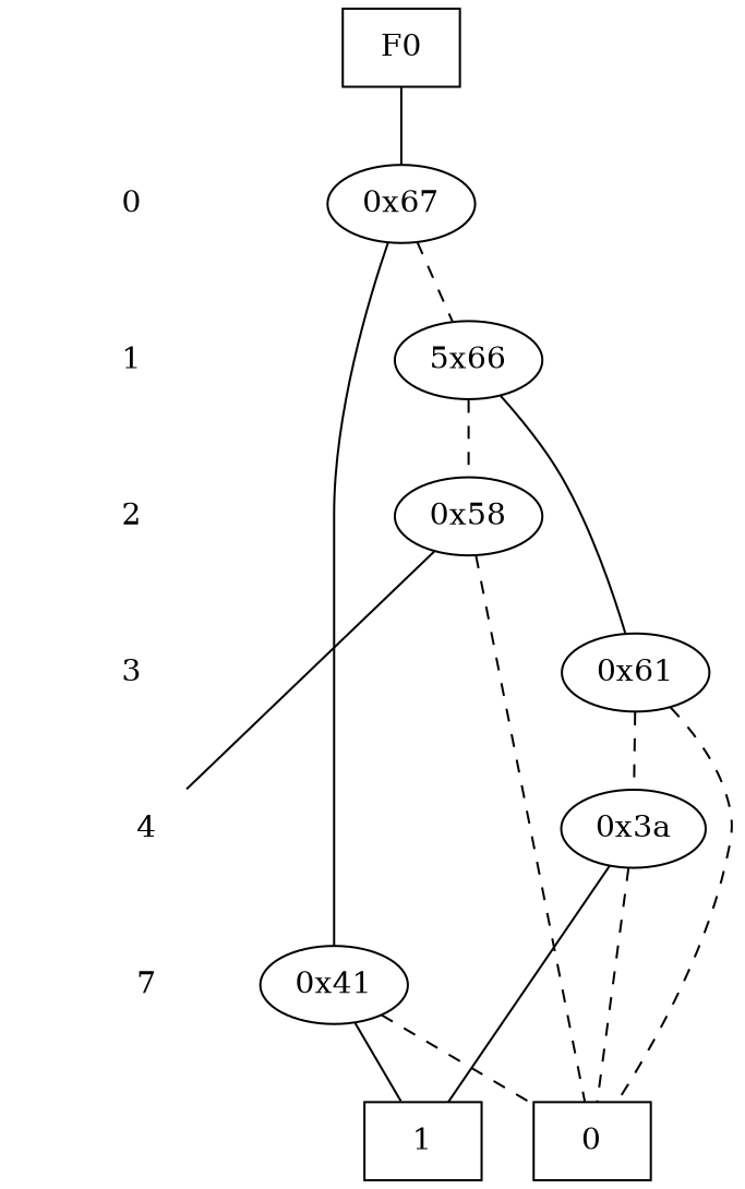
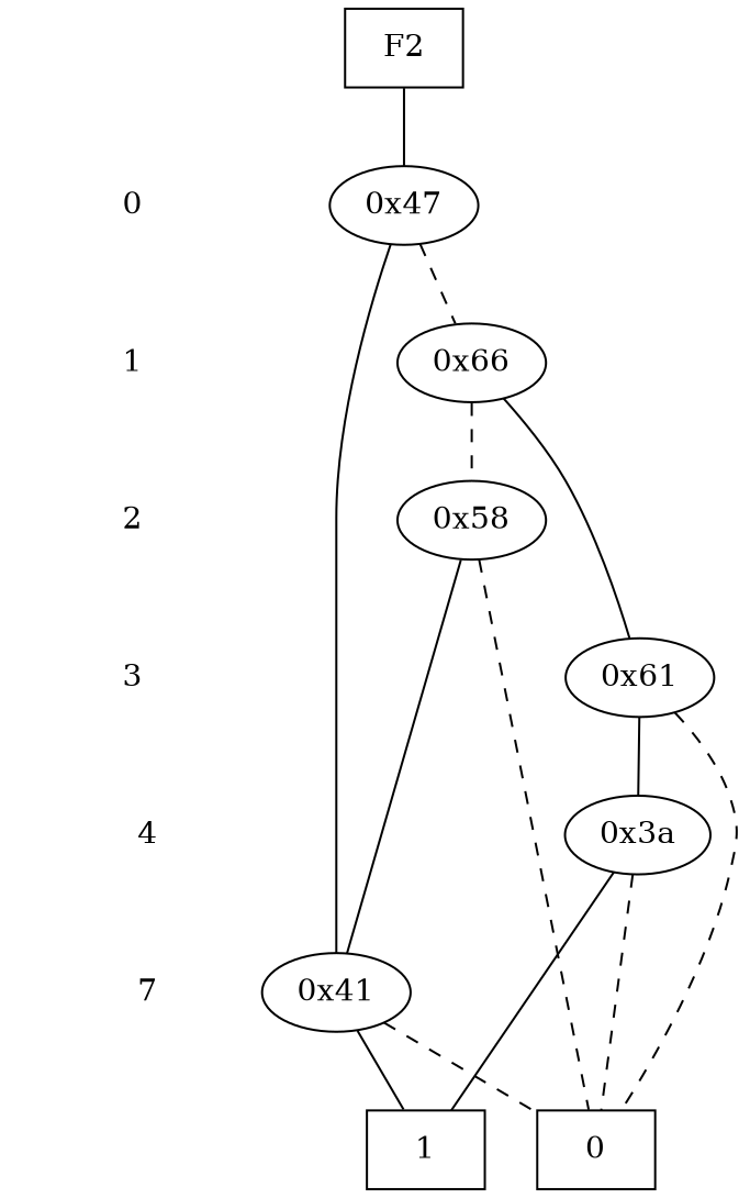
  digraph {
    node [shape=plaintext]
    edge [dir=none]
    "CONST NODES" [style=invis]
    " 0 "
    " 1 "
    " 2 "
    " 3 "
    " 4 "
    n7 [label=7]
-   F0 [shape=box]
-   "0x67" [shape=""]
-   "0x66" [label="5x66" shape=""]
+   F0 [shape=box label=F2]
+   "0x67" [label="0x47" shape=""]
+   "0x66" [shape=""]
    "0x58" [shape=""]
    "0x61" [shape=""]
    "0x3a" [shape=""]
    "0x41" [shape=""]
    n15 [label=0 shape=box]
    n16 [label=1 shape=box]
    subgraph sub_1 {
      "CONST NODES"
      " 0 "
      " 1 "
      " 2 "
      " 3 "
      " 4 "
      n7
    }
    subgraph sub_2 {
      rank=same
      F0
    }
    subgraph sub_3 {
      rank=same
      " 0 "
      "0x67"
    }
    subgraph sub_4 {
      rank=same
      " 1 "
      "0x66"
    }
    subgraph sub_5 {
      rank=same
      " 2 "
      "0x58"
    }
    subgraph sub_6 {
      rank=same
      " 3 "
      "0x61"
    }
    subgraph sub_7 {
      rank=same
      " 4 "
      "0x3a"
    }
    subgraph sub_8 {
      rank=same
      n7
      "0x41"
    }
    subgraph sub_9 {
      rank=same
      "CONST NODES"
      subgraph sub_10 {
        rank=same
        n15
        n16
      }
    }
    " 0 " -> " 1 " [style=invis]
    " 1 " -> " 2 " [style=invis]
    " 2 " -> " 3 " [style=invis]
    " 3 " -> " 4 " [style=invis]
    " 4 " -> n7 [style=invis]
    n7 -> "CONST NODES" [style=invis]
    F0 -> "0x67" [style=solid]
    "0x67" -> "0x66" [style=dashed]
    "0x67" -> "0x41"
    "0x66" -> "0x58" [style=dashed]
    "0x66" -> "0x61"
-   "0x58" -> " 4 "
+   "0x58" -> "0x41"
    "0x58" -> n15 [style=dashed]
-   "0x61" -> "0x3a" [style=dashed]
+   "0x61" -> "0x3a"
    "0x61" -> n15 [style=dashed]
    "0x3a" -> n15 [style=dashed]
    "0x3a" -> n16
    "0x41" -> n15 [style=dashed]
    "0x41" -> n16
  }
